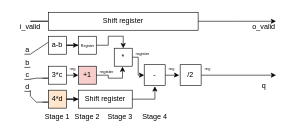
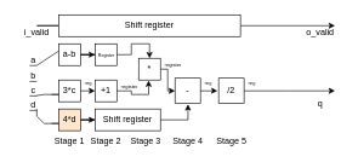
  <mxCell id="0" />
  <mxCell id="1" parent="0" />
  <mxCell id="2" value="" style="endArrow=none;html=1;rounded=0;" edge="1" parent="1"><mxGeometry width="50" height="50" relative="1" as="geometry"><mxPoint x="40" y="90" as="sourcePoint" /><mxPoint x="50" y="90" as="targetPoint" /></mxGeometry></mxCell>
  <mxCell id="3" value="a" style="text;html=1;align=center;verticalAlign=middle;resizable=0;points=[];autosize=1;strokeColor=none;fillColor=none;" vertex="1" parent="1"><mxGeometry x="30" y="68" width="30" height="30" as="geometry" /></mxCell>
  <mxCell id="4" value="" style="endArrow=none;html=1;rounded=0;" edge="1" parent="1"><mxGeometry width="50" height="50" relative="1" as="geometry"><mxPoint x="40" y="112" as="sourcePoint" /><mxPoint x="50" y="112" as="targetPoint" /></mxGeometry></mxCell>
  <mxCell id="5" value="b" style="text;html=1;align=center;verticalAlign=middle;resizable=0;points=[];autosize=1;strokeColor=none;fillColor=none;" vertex="1" parent="1"><mxGeometry x="30" y="90" width="30" height="30" as="geometry" /></mxCell>
  <mxCell id="6" value="" style="endArrow=none;html=1;rounded=0;" edge="1" parent="1"><mxGeometry width="50" height="50" relative="1" as="geometry"><mxPoint x="40" y="132" as="sourcePoint" /><mxPoint x="50" y="132" as="targetPoint" /></mxGeometry></mxCell>
  <mxCell id="7" value="c" style="text;html=1;align=center;verticalAlign=middle;resizable=0;points=[];autosize=1;strokeColor=none;fillColor=none;" vertex="1" parent="1"><mxGeometry x="30" y="110" width="30" height="30" as="geometry" /></mxCell>
  <mxCell id="8" value="" style="endArrow=none;html=1;rounded=0;" edge="1" parent="1"><mxGeometry width="50" height="50" relative="1" as="geometry"><mxPoint x="40" y="152" as="sourcePoint" /><mxPoint x="50" y="152" as="targetPoint" /></mxGeometry></mxCell>
  <mxCell id="9" value="d" style="text;html=1;align=center;verticalAlign=middle;resizable=0;points=[];autosize=1;strokeColor=none;fillColor=none;" vertex="1" parent="1"><mxGeometry x="30" y="130" width="30" height="30" as="geometry" /></mxCell>
  <mxCell id="10" style="edgeStyle=orthogonalEdgeStyle;rounded=0;orthogonalLoop=1;jettySize=auto;html=1;entryX=0;entryY=0.5;entryDx=0;entryDy=0;" edge="1" parent="1" source="11" target="33"><mxGeometry relative="1" as="geometry" /></mxCell>
  <mxCell id="11" value="a-b" style="whiteSpace=wrap;html=1;aspect=fixed;" vertex="1" parent="1"><mxGeometry x="80" y="60" width="30" height="30" as="geometry" /></mxCell>
  <mxCell id="12" value="" style="endArrow=none;html=1;rounded=0;" edge="1" parent="1"><mxGeometry width="50" height="50" relative="1" as="geometry"><mxPoint x="50" y="89.86" as="sourcePoint" /><mxPoint x="80" y="70" as="targetPoint" /></mxGeometry></mxCell>
  <mxCell id="13" value="" style="endArrow=none;html=1;rounded=0;exitX=0.642;exitY=0.054;exitDx=0;exitDy=0;exitPerimeter=0;" edge="1" parent="1" source="9"><mxGeometry width="50" height="50" relative="1" as="geometry"><mxPoint x="50" y="130" as="sourcePoint" /><mxPoint x="60" y="130" as="targetPoint" /></mxGeometry></mxCell>
  <mxCell id="14" value="" style="endArrow=none;html=1;rounded=0;" edge="1" parent="1"><mxGeometry width="50" height="50" relative="1" as="geometry"><mxPoint x="60" y="130" as="sourcePoint" /><mxPoint x="70" y="130" as="targetPoint" /></mxGeometry></mxCell>
  <mxCell id="15" style="edgeStyle=orthogonalEdgeStyle;rounded=0;orthogonalLoop=1;jettySize=auto;html=1;exitX=1;exitY=0.5;exitDx=0;exitDy=0;" edge="1" parent="1" source="16"><mxGeometry relative="1" as="geometry"><mxPoint x="130" y="125" as="targetPoint" /></mxGeometry></mxCell>
  <mxCell id="16" value="3*c" style="whiteSpace=wrap;html=1;aspect=fixed;" vertex="1" parent="1"><mxGeometry x="80" y="110" width="30" height="30" as="geometry" /></mxCell>
  <mxCell id="17" value="" style="endArrow=none;html=1;rounded=0;" edge="1" parent="1"><mxGeometry width="50" height="50" relative="1" as="geometry"><mxPoint x="80" y="130" as="sourcePoint" /><mxPoint x="80" y="130" as="targetPoint" /><Array as="points"><mxPoint x="70" y="130" /></Array></mxGeometry></mxCell>
  <mxCell id="18" value="" style="endArrow=none;html=1;rounded=0;" edge="1" parent="1"><mxGeometry width="50" height="50" relative="1" as="geometry"><mxPoint x="60" y="170" as="sourcePoint" /><mxPoint x="70" y="170" as="targetPoint" /></mxGeometry></mxCell>
  <mxCell id="19" style="edgeStyle=orthogonalEdgeStyle;rounded=0;orthogonalLoop=1;jettySize=auto;html=1;entryX=0;entryY=0.5;entryDx=0;entryDy=0;" edge="1" parent="1" source="20" target="37"><mxGeometry relative="1" as="geometry" /></mxCell>
  <mxCell id="20" value="4*d" style="whiteSpace=wrap;html=1;aspect=fixed;fillColor=#ffe6cc;" vertex="1" parent="1"><mxGeometry x="80" y="150" width="30" height="30" as="geometry" /></mxCell>
  <mxCell id="21" value="" style="endArrow=none;html=1;rounded=0;" edge="1" parent="1"><mxGeometry width="50" height="50" relative="1" as="geometry"><mxPoint x="80" y="170" as="sourcePoint" /><mxPoint x="80" y="170" as="targetPoint" /><Array as="points"><mxPoint x="70" y="170" /></Array></mxGeometry></mxCell>
  <mxCell id="22" value="" style="endArrow=none;html=1;rounded=0;" edge="1" parent="1"><mxGeometry width="50" height="50" relative="1" as="geometry"><mxPoint x="50" y="160" as="sourcePoint" /><mxPoint x="60" y="170" as="targetPoint" /></mxGeometry></mxCell>
  <mxCell id="23" value="" style="endArrow=none;html=1;rounded=0;" edge="1" parent="1" target="9"><mxGeometry width="50" height="50" relative="1" as="geometry"><mxPoint x="50" y="159.86" as="sourcePoint" /><mxPoint x="60" y="159.86" as="targetPoint" /></mxGeometry></mxCell>
  <mxCell id="24" value="" style="endArrow=none;html=1;rounded=0;entryX=0.667;entryY=0.667;entryDx=0;entryDy=0;entryPerimeter=0;" edge="1" parent="1" target="9"><mxGeometry width="50" height="50" relative="1" as="geometry"><mxPoint x="50" y="160" as="sourcePoint" /><mxPoint x="60" y="160" as="targetPoint" /></mxGeometry></mxCell>
  <mxCell id="25" value="" style="endArrow=none;html=1;rounded=0;" edge="1" parent="1"><mxGeometry width="50" height="50" relative="1" as="geometry"><mxPoint x="50" y="40" as="sourcePoint" /><mxPoint x="50" y="40" as="targetPoint" /></mxGeometry></mxCell>
  <mxCell id="26" value="" style="endArrow=none;html=1;rounded=0;" edge="1" parent="1"><mxGeometry width="50" height="50" relative="1" as="geometry"><mxPoint x="80" y="34.93" as="sourcePoint" /><mxPoint x="80" y="34.93" as="targetPoint" /><Array as="points"><mxPoint x="50" y="35" /></Array></mxGeometry></mxCell>
  <mxCell id="27" style="edgeStyle=orthogonalEdgeStyle;rounded=0;orthogonalLoop=1;jettySize=auto;html=1;" edge="1" parent="1" source="28"><mxGeometry relative="1" as="geometry"><mxPoint x="460" y="35" as="targetPoint" /></mxGeometry></mxCell>
  <mxCell id="28" value="Shift register" style="rounded=0;whiteSpace=wrap;html=1;" vertex="1" parent="1"><mxGeometry x="80" y="20" width="250" height="30" as="geometry" /></mxCell>
  <mxCell id="29" value="i_valid" style="text;html=1;align=center;verticalAlign=middle;whiteSpace=wrap;rounded=0;" vertex="1" parent="1"><mxGeometry x="20" y="30" width="60" height="30" as="geometry" /></mxCell>
  <mxCell id="30" value="Stage 1" style="text;html=1;align=center;verticalAlign=middle;whiteSpace=wrap;rounded=0;" vertex="1" parent="1"><mxGeometry x="65" y="180" width="60" height="30" as="geometry" /></mxCell>
- <mxCell id="31" value="+1" style="whiteSpace=wrap;html=1;aspect=fixed;fillColor=#f8cecc;" vertex="1" parent="1"><mxGeometry x="130" y="110" width="30" height="30" as="geometry" /></mxCell>
+ <mxCell id="31" value="+1" style="whiteSpace=wrap;html=1;aspect=fixed;" vertex="1" parent="1"><mxGeometry x="130" y="110" width="30" height="30" as="geometry" /></mxCell>
  <mxCell id="32" style="edgeStyle=orthogonalEdgeStyle;rounded=0;orthogonalLoop=1;jettySize=auto;html=1;exitX=1;exitY=0.5;exitDx=0;exitDy=0;entryX=0.5;entryY=0;entryDx=0;entryDy=0;" edge="1" parent="1" source="33" target="35"><mxGeometry relative="1" as="geometry" /></mxCell>
  <mxCell id="33" value="&lt;font style=&quot;line-height: 20%; font-size: 6px;&quot;&gt;&amp;nbsp;Register&lt;/font&gt;" style="whiteSpace=wrap;html=1;aspect=fixed;" vertex="1" parent="1"><mxGeometry x="130" y="60" width="30" height="30" as="geometry" /></mxCell>
  <mxCell id="34" style="edgeStyle=orthogonalEdgeStyle;rounded=0;orthogonalLoop=1;jettySize=auto;html=1;entryX=0;entryY=0.5;entryDx=0;entryDy=0;" edge="1" parent="1" source="35" target="38"><mxGeometry relative="1" as="geometry"><Array as="points"><mxPoint x="230" y="95" /><mxPoint x="230" y="125" /></Array></mxGeometry></mxCell>
  <mxCell id="35" value="*" style="whiteSpace=wrap;html=1;aspect=fixed;" vertex="1" parent="1"><mxGeometry x="190" y="80" width="30" height="30" as="geometry" /></mxCell>
  <mxCell id="36" style="edgeStyle=orthogonalEdgeStyle;rounded=0;orthogonalLoop=1;jettySize=auto;html=1;entryX=0.459;entryY=1.026;entryDx=0;entryDy=0;entryPerimeter=0;" edge="1" parent="1" source="31" target="35"><mxGeometry relative="1" as="geometry" /></mxCell>
  <mxCell id="37" value="Shift register" style="rounded=0;whiteSpace=wrap;html=1;" vertex="1" parent="1"><mxGeometry x="130" y="150" width="90" height="30" as="geometry" /></mxCell>
  <mxCell id="38" value="-" style="whiteSpace=wrap;html=1;aspect=fixed;" vertex="1" parent="1"><mxGeometry x="240" y="107.5" width="35" height="35" as="geometry" /></mxCell>
  <mxCell id="39" value="Stage 2" style="text;html=1;align=center;verticalAlign=middle;whiteSpace=wrap;rounded=0;" vertex="1" parent="1"><mxGeometry x="115" y="180" width="60" height="30" as="geometry" /></mxCell>
  <mxCell id="40" value="Stage 3" style="text;html=1;align=center;verticalAlign=middle;whiteSpace=wrap;rounded=0;" vertex="1" parent="1"><mxGeometry x="170" y="180" width="60" height="30" as="geometry" /></mxCell>
  <mxCell id="41" style="edgeStyle=orthogonalEdgeStyle;rounded=0;orthogonalLoop=1;jettySize=auto;html=1;entryX=0.51;entryY=1.031;entryDx=0;entryDy=0;entryPerimeter=0;" edge="1" parent="1" source="37" target="38"><mxGeometry relative="1" as="geometry" /></mxCell>
  <mxCell id="42" style="edgeStyle=orthogonalEdgeStyle;rounded=0;orthogonalLoop=1;jettySize=auto;html=1;" edge="1" parent="1" source="43"><mxGeometry relative="1" as="geometry"><mxPoint x="460" y="125" as="targetPoint" /></mxGeometry></mxCell>
  <mxCell id="43" value="/2" style="whiteSpace=wrap;html=1;aspect=fixed;" vertex="1" parent="1"><mxGeometry x="300" y="107.5" width="35" height="35" as="geometry" /></mxCell>
  <mxCell id="44" style="edgeStyle=orthogonalEdgeStyle;rounded=0;orthogonalLoop=1;jettySize=auto;html=1;entryX=-0.046;entryY=0.506;entryDx=0;entryDy=0;entryPerimeter=0;" edge="1" parent="1" source="38" target="43"><mxGeometry relative="1" as="geometry" /></mxCell>
  <mxCell id="45" value="Stage 4" style="text;html=1;align=center;verticalAlign=middle;whiteSpace=wrap;rounded=0;" vertex="1" parent="1"><mxGeometry x="227.5" y="180" width="60" height="30" as="geometry" /></mxCell>
+ <mxCell id="46" value="Stage 5" style="text;html=1;align=center;verticalAlign=middle;whiteSpace=wrap;rounded=0;" vertex="1" parent="1"><mxGeometry x="287.5" y="180" width="60" height="30" as="geometry" /></mxCell>
  <mxCell id="47" value="o_valid" style="text;html=1;align=center;verticalAlign=middle;whiteSpace=wrap;rounded=0;" vertex="1" parent="1"><mxGeometry x="410" y="30" width="60" height="30" as="geometry" /></mxCell>
  <mxCell id="48" value="&lt;font style=&quot;font-size: 7px;&quot;&gt;reg&lt;/font&gt;" style="text;strokeColor=none;fillColor=none;align=left;verticalAlign=middle;spacingLeft=4;spacingRight=4;overflow=hidden;points=[[0,0.5],[1,0.5]];portConstraint=eastwest;rotatable=0;whiteSpace=wrap;html=1;" vertex="1" parent="1"><mxGeometry x="110" y="103" width="30" height="20" as="geometry" /></mxCell>
  <mxCell id="49" value="&lt;font style=&quot;font-size: 7px;&quot;&gt;register&lt;/font&gt;" style="text;strokeColor=none;fillColor=none;align=left;verticalAlign=middle;spacingLeft=4;spacingRight=4;overflow=hidden;points=[[0,0.5],[1,0.5]];portConstraint=eastwest;rotatable=0;whiteSpace=wrap;html=1;" vertex="1" parent="1"><mxGeometry x="160" y="107.5" width="40" height="20" as="geometry" /></mxCell>
  <mxCell id="50" value="&lt;font style=&quot;font-size: 7px;&quot;&gt;register&lt;/font&gt;" style="text;strokeColor=none;fillColor=none;align=left;verticalAlign=middle;spacingLeft=4;spacingRight=4;overflow=hidden;points=[[0,0.5],[1,0.5]];portConstraint=eastwest;rotatable=0;whiteSpace=wrap;html=1;" vertex="1" parent="1"><mxGeometry x="220" y="78" width="40" height="20" as="geometry" /></mxCell>
  <mxCell id="51" value="&lt;font style=&quot;font-size: 7px;&quot;&gt;reg&lt;/font&gt;" style="text;strokeColor=none;fillColor=none;align=left;verticalAlign=middle;spacingLeft=4;spacingRight=4;overflow=hidden;points=[[0,0.5],[1,0.5]];portConstraint=eastwest;rotatable=0;whiteSpace=wrap;html=1;" vertex="1" parent="1"><mxGeometry x="275" y="103" width="30" height="20" as="geometry" /></mxCell>
  <mxCell id="52" value="&lt;font style=&quot;font-size: 7px;&quot;&gt;reg&lt;/font&gt;" style="text;strokeColor=none;fillColor=none;align=left;verticalAlign=middle;spacingLeft=4;spacingRight=4;overflow=hidden;points=[[0,0.5],[1,0.5]];portConstraint=eastwest;rotatable=0;whiteSpace=wrap;html=1;" vertex="1" parent="1"><mxGeometry x="335" y="103" width="30" height="20" as="geometry" /></mxCell>
  <mxCell id="53" value="q" style="text;html=1;align=center;verticalAlign=middle;whiteSpace=wrap;rounded=0;" vertex="1" parent="1"><mxGeometry x="410" y="127.5" width="60" height="30" as="geometry" /></mxCell>
